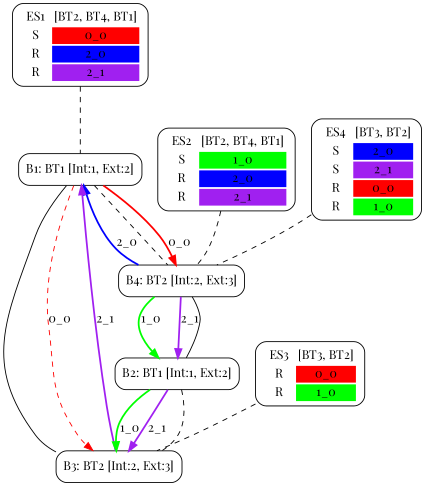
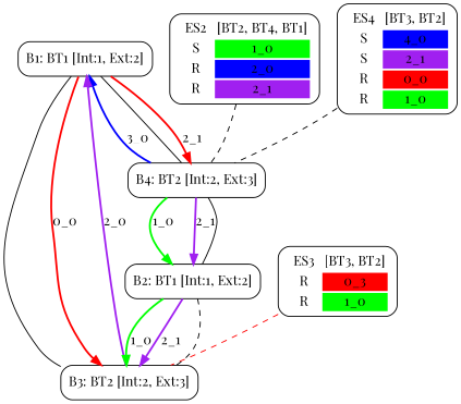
  digraph {
    fontname="Playfair Display"
    node [shape=box style=rounded fontname="Playfair Display"]
    edge [style=bold fontname="Playfair Display"]
-   n1 [label=<<TABLE  BORDER="0"><TR> <TD ALIGN="CENTER" BORDER="0"> ES1 </TD> <TD>[BT2, BT4, BT1]</TD> </TR><TR><TD>S</TD><TD BGCOLOR="red">0_0</TD></TR> <TR><TD>R</TD><TD BGCOLOR="blue">2_0</TD></TR> <TR><TD>R</TD><TD BGCOLOR="purple">2_1</TD></TR> </TABLE>>]
    n2 [label="B1: BT1 [Int:1, Ext:2]"]
    n3 [label=<<TABLE  BORDER="0"><TR> <TD ALIGN="CENTER" BORDER="0"> ES2 </TD> <TD>[BT2, BT4, BT1]</TD> </TR><TR><TD>S</TD><TD BGCOLOR="green">1_0</TD></TR> <TR><TD>R</TD><TD BGCOLOR="blue">2_0</TD></TR> <TR><TD>R</TD><TD BGCOLOR="purple">2_1</TD></TR> </TABLE>>]
    n4 [label="B4: BT2 [Int:2, Ext:3]"]
-   n5 [label=<<TABLE  BORDER="0"><TR> <TD ALIGN="CENTER" BORDER="0"> ES3 </TD> <TD>[BT3, BT2]</TD> </TR><TR><TD>R</TD><TD BGCOLOR="red">0_0</TD></TR> <TR><TD>R</TD><TD BGCOLOR="green">1_0</TD></TR> </TABLE>>]
+   n5 [label=<<TABLE  BORDER="0"><TR> <TD ALIGN="CENTER" BORDER="0"> ES3 </TD> <TD>[BT3, BT2]</TD> </TR><TR><TD>R</TD><TD BGCOLOR="red">0_3</TD></TR> <TR><TD>R</TD><TD BGCOLOR="green">1_0</TD></TR> </TABLE>>]
    n6 [label="B3: BT2 [Int:2, Ext:3]"]
-   n7 [label=<<TABLE  BORDER="0"><TR> <TD ALIGN="CENTER" BORDER="0"> ES4 </TD> <TD>[BT3, BT2]</TD> </TR><TR><TD>S</TD><TD BGCOLOR="blue">2_0</TD></TR> <TR><TD>S</TD><TD BGCOLOR="purple">2_1</TD></TR> <TR><TD>R</TD><TD BGCOLOR="red">0_0</TD></TR> <TR><TD>R</TD><TD BGCOLOR="green">1_0</TD></TR> </TABLE>>]
+   n7 [label=<<TABLE  BORDER="0"><TR> <TD ALIGN="CENTER" BORDER="0"> ES4 </TD> <TD>[BT3, BT2]</TD> </TR><TR><TD>S</TD><TD BGCOLOR="blue">4_0</TD></TR> <TR><TD>S</TD><TD BGCOLOR="purple">2_1</TD></TR> <TR><TD>R</TD><TD BGCOLOR="red">0_0</TD></TR> <TR><TD>R</TD><TD BGCOLOR="green">1_0</TD></TR> </TABLE>>]
    n8 [label="B2: BT1 [Int:1, Ext:2]"]
-   n1 -> n2 [arrowhead=none style=dashed]
-   n2 -> n4 [arrowhead=none style=dashed]
-   n2 -> n4 [color=red label="0_0"]
+   n2 -> n4 [arrowhead=none style=""]
+   n2 -> n4 [color=red label="2_1"]
    n2 -> n6 [arrowhead=none style=""]
-   n2 -> n6 [color=red label="0_0" style=dashed]
+   n2 -> n6 [color=red label="0_0"]
    n3 -> n4 [arrowhead=none style=dashed]
-   n4 -> n2 [color=blue label="2_0"]
+   n4 -> n2 [color=blue label="3_0"]
    n4 -> n8 [color=green label="1_0"]
    n4 -> n8 [color=purple label="2_1"]
-   n5 -> n6 [arrowhead=none style=dashed]
-   n6 -> n2 [color=purple label="2_1"]
+   n5 -> n6 [arrowhead=none style=dashed color=red]
+   n6 -> n2 [color=purple label="2_0"]
    n7 -> n4 [arrowhead=none style=dashed]
    n8 -> n4 [arrowhead=none style=""]
    n8 -> n6 [arrowhead=none style=dashed]
    n8 -> n6 [color=green label="1_0"]
    n8 -> n6 [color=purple label="2_1"]
  }
